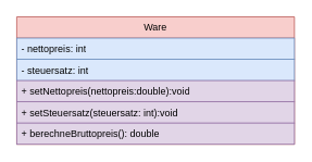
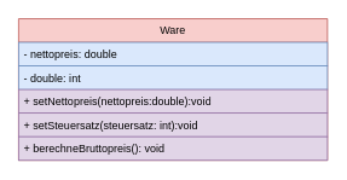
  <mxCell id="0" />
  <mxCell id="1" parent="0" />
  <mxCell id="2" value="Ware" style="swimlane;fontStyle=0;childLayout=stackLayout;horizontal=1;startSize=26;fillColor=#f8cecc;horizontalStack=0;resizeParent=1;resizeParentMax=0;resizeLast=0;collapsible=1;marginBottom=0;whiteSpace=wrap;html=1;strokeColor=#b85450;" vertex="1" parent="1"><mxGeometry x="20" y="20" width="340" height="156" as="geometry" /></mxCell>
- <mxCell id="3" value="- nettopreis: int" style="text;strokeColor=#6c8ebf;fillColor=#dae8fc;align=left;verticalAlign=top;spacingLeft=4;spacingRight=4;overflow=hidden;rotatable=0;points=[[0,0.5],[1,0.5]];portConstraint=eastwest;whiteSpace=wrap;html=1;" vertex="1" parent="2"><mxGeometry y="26" width="340" height="26" as="geometry" /></mxCell>
- <mxCell id="4" value="- steuersatz: int" style="text;strokeColor=#6c8ebf;fillColor=#dae8fc;align=left;verticalAlign=top;spacingLeft=4;spacingRight=4;overflow=hidden;rotatable=0;points=[[0,0.5],[1,0.5]];portConstraint=eastwest;whiteSpace=wrap;html=1;" vertex="1" parent="2"><mxGeometry y="52" width="340" height="26" as="geometry" /></mxCell>
+ <mxCell id="3" value="- nettopreis: double" style="text;strokeColor=#6c8ebf;fillColor=#dae8fc;align=left;verticalAlign=top;spacingLeft=4;spacingRight=4;overflow=hidden;rotatable=0;points=[[0,0.5],[1,0.5]];portConstraint=eastwest;whiteSpace=wrap;html=1;" vertex="1" parent="2"><mxGeometry y="26" width="340" height="26" as="geometry" /></mxCell>
+ <mxCell id="4" value="- double: int" style="text;strokeColor=#6c8ebf;fillColor=#dae8fc;align=left;verticalAlign=top;spacingLeft=4;spacingRight=4;overflow=hidden;rotatable=0;points=[[0,0.5],[1,0.5]];portConstraint=eastwest;whiteSpace=wrap;html=1;" vertex="1" parent="2"><mxGeometry y="52" width="340" height="26" as="geometry" /></mxCell>
  <mxCell id="5" value="+ setNettopreis(nettopreis:double):void" style="text;strokeColor=#9673a6;fillColor=#e1d5e7;align=left;verticalAlign=top;spacingLeft=4;spacingRight=4;overflow=hidden;rotatable=0;points=[[0,0.5],[1,0.5]];portConstraint=eastwest;whiteSpace=wrap;html=1;" vertex="1" parent="2"><mxGeometry y="78" width="340" height="26" as="geometry" /></mxCell>
  <mxCell id="6" value="+ setSteuersatz(steuersatz: int):void" style="text;strokeColor=#9673a6;fillColor=#e1d5e7;align=left;verticalAlign=top;spacingLeft=4;spacingRight=4;overflow=hidden;rotatable=0;points=[[0,0.5],[1,0.5]];portConstraint=eastwest;whiteSpace=wrap;html=1;" vertex="1" parent="2"><mxGeometry y="104" width="340" height="26" as="geometry" /></mxCell>
- <mxCell id="7" value="+ berechneBruttopreis(): double" style="text;strokeColor=#9673a6;fillColor=#e1d5e7;align=left;verticalAlign=top;spacingLeft=4;spacingRight=4;overflow=hidden;rotatable=0;points=[[0,0.5],[1,0.5]];portConstraint=eastwest;whiteSpace=wrap;html=1;" vertex="1" parent="2"><mxGeometry y="130" width="340" height="26" as="geometry" /></mxCell>
+ <mxCell id="7" value="+ berechneBruttopreis(): void" style="text;strokeColor=#9673a6;fillColor=#e1d5e7;align=left;verticalAlign=top;spacingLeft=4;spacingRight=4;overflow=hidden;rotatable=0;points=[[0,0.5],[1,0.5]];portConstraint=eastwest;whiteSpace=wrap;html=1;" vertex="1" parent="2"><mxGeometry y="130" width="340" height="26" as="geometry" /></mxCell>
